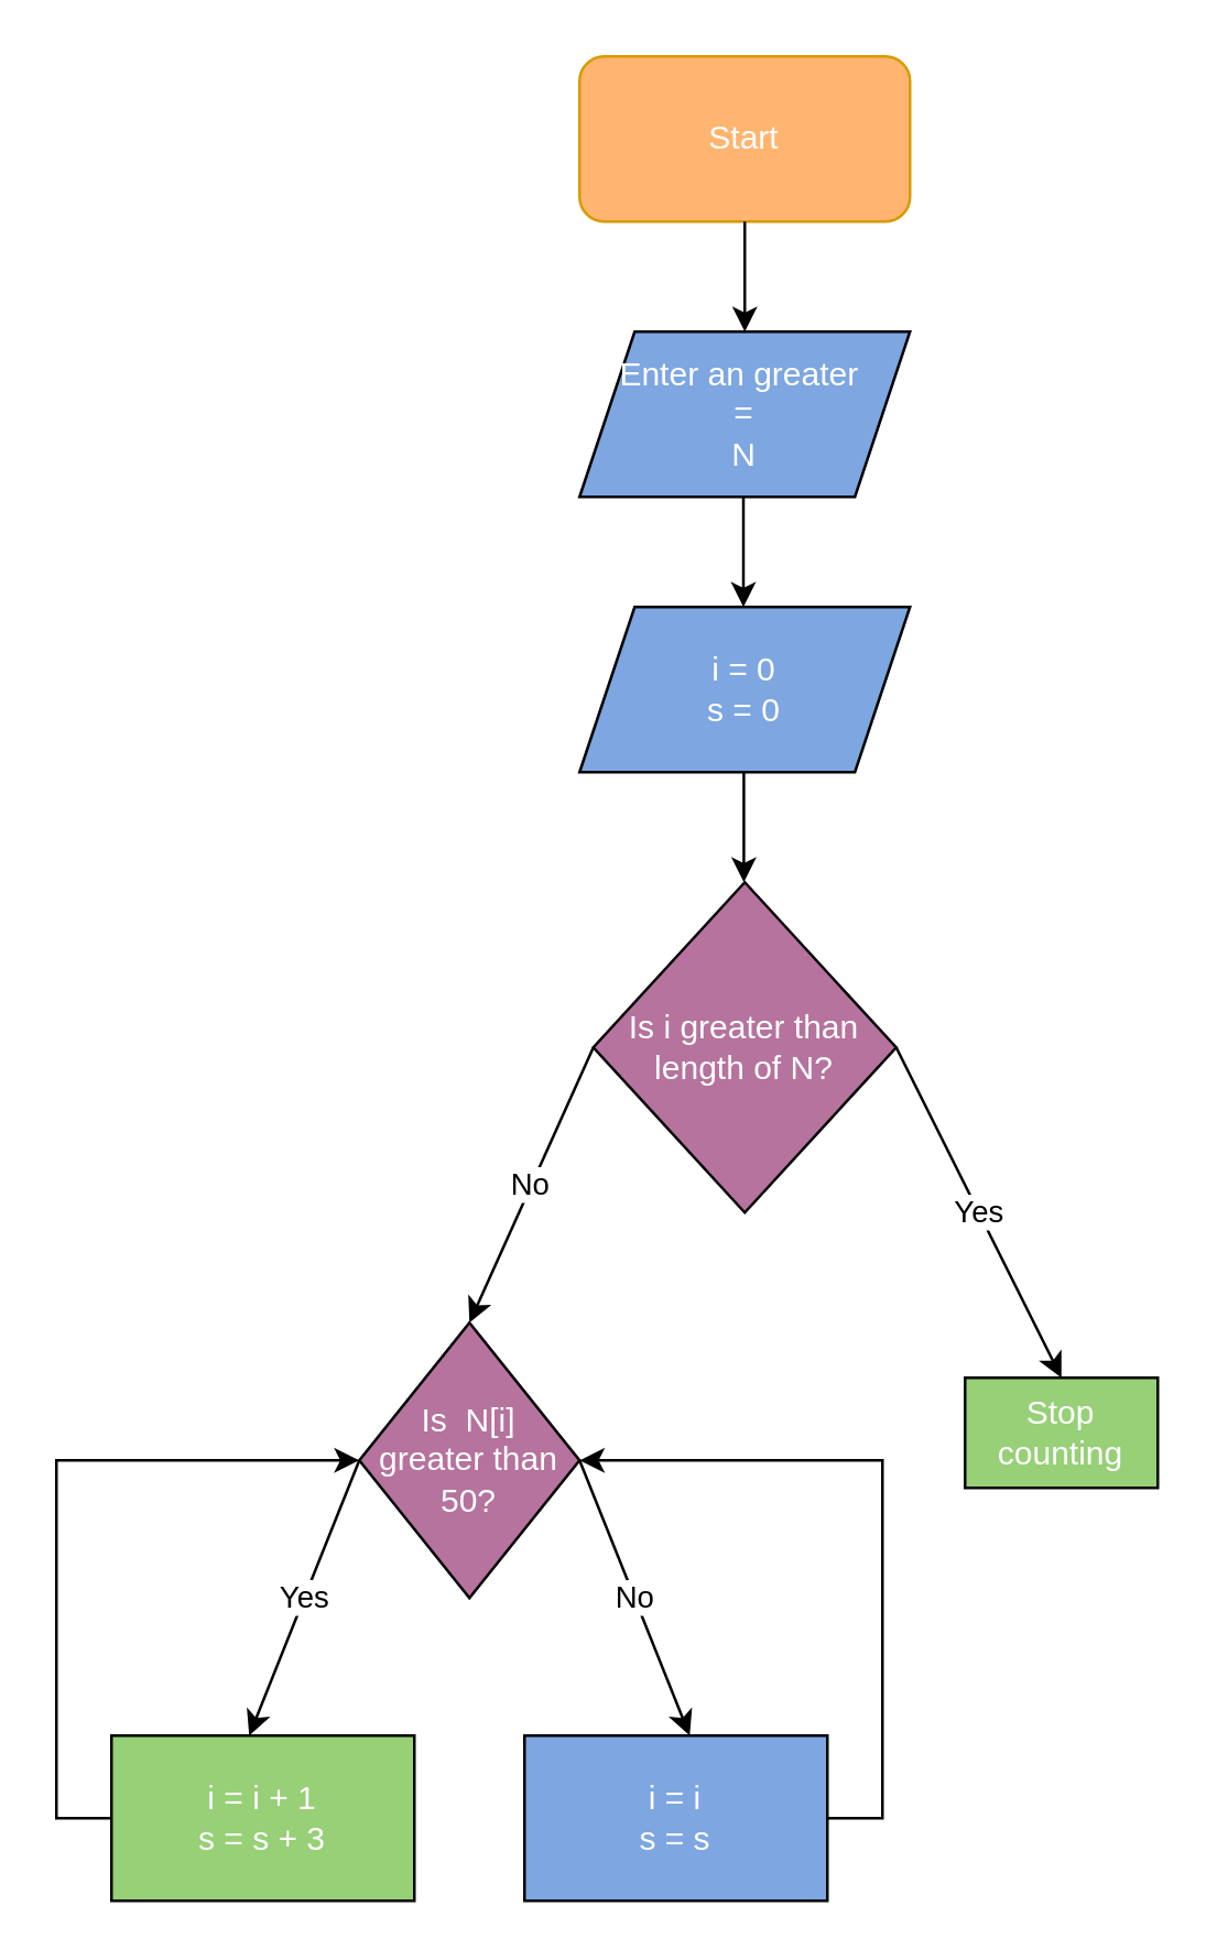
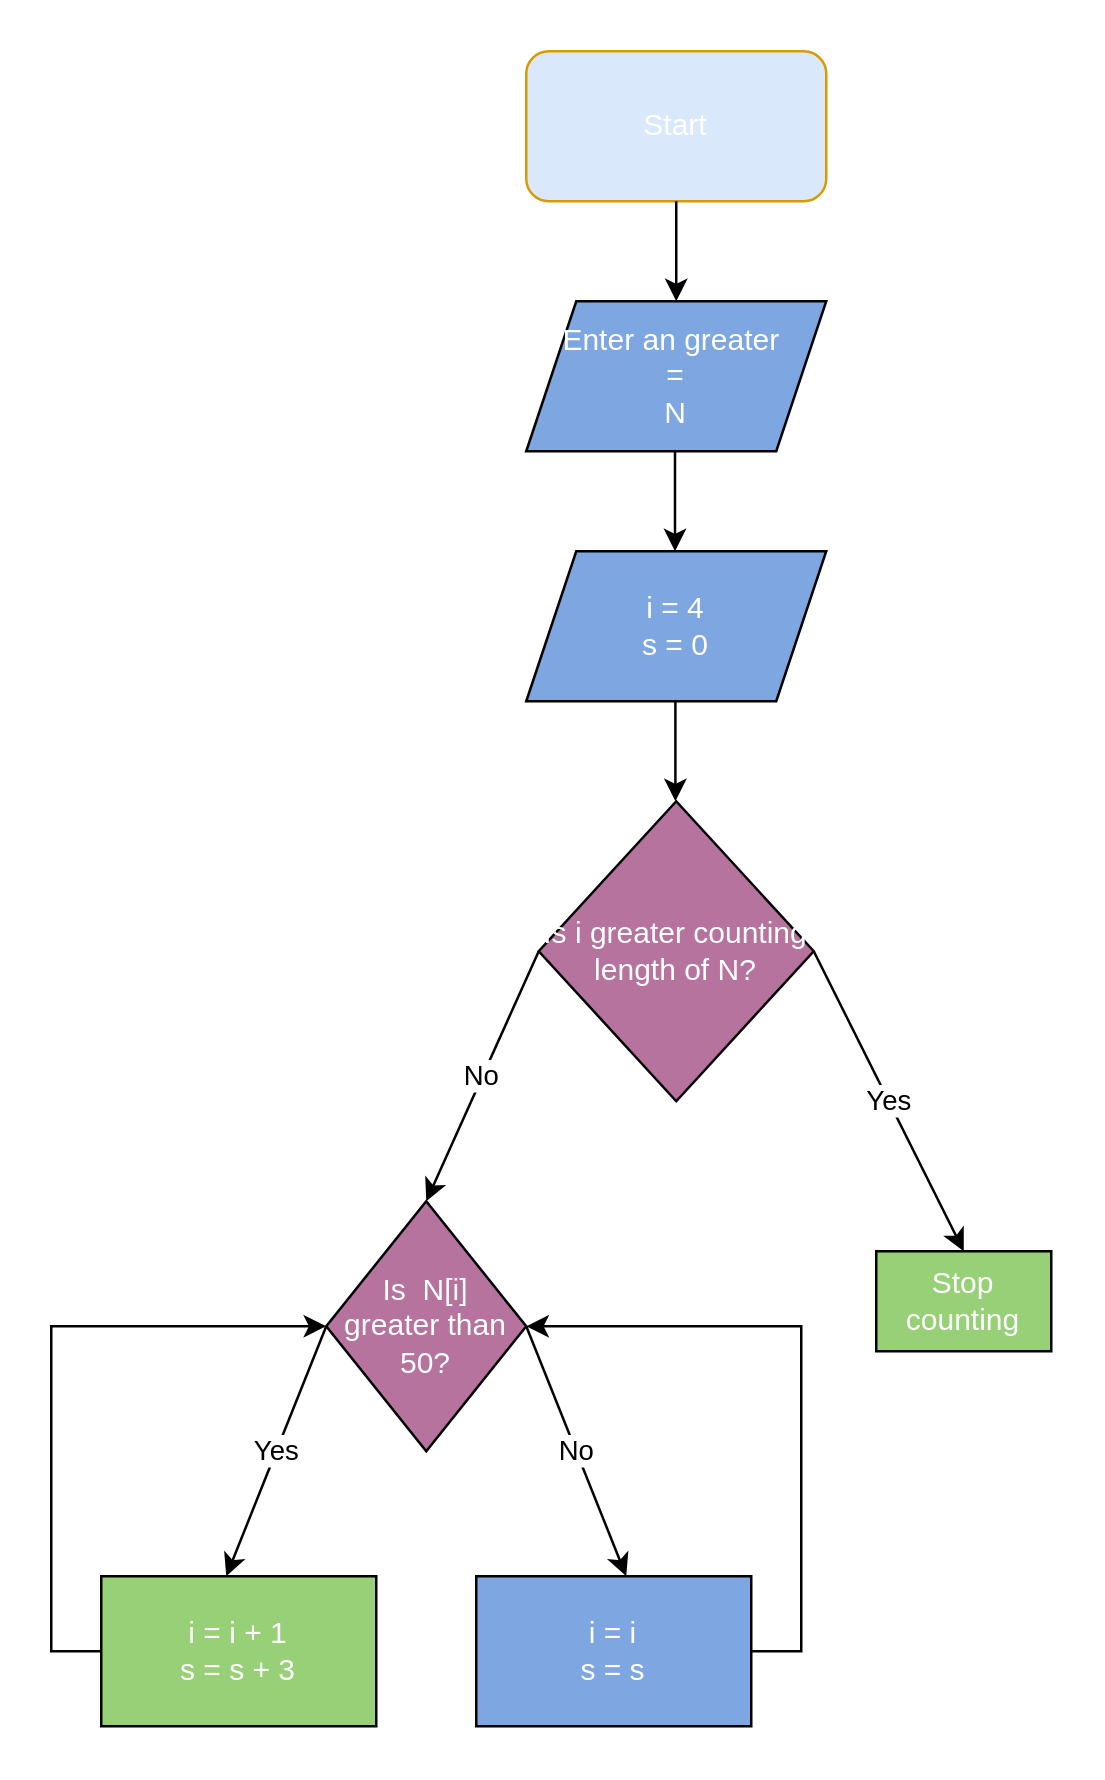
  <mxCell id="0" />
  <mxCell id="1" parent="0" />
- <mxCell id="2" value="&lt;font color=&quot;#ffffff&quot;&gt;Start&lt;/font&gt;" style="rounded=1;whiteSpace=wrap;html=1;fillColor=#FFB570;strokeColor=#d79b00;" vertex="1" parent="1"><mxGeometry x="210" y="20" width="120" height="60" as="geometry" /></mxCell>
+ <mxCell id="2" value="&lt;font color=&quot;#ffffff&quot;&gt;Start&lt;/font&gt;" style="rounded=1;whiteSpace=wrap;html=1;fillColor=#dae8fc;strokeColor=#d79b00;" vertex="1" parent="1"><mxGeometry x="210" y="20" width="120" height="60" as="geometry" /></mxCell>
  <mxCell id="3" value="" style="endArrow=classic;html=1;rounded=0;fontColor=#FFFFFF;exitX=0.5;exitY=1;exitDx=0;exitDy=0;" edge="1" parent="1"><mxGeometry width="50" height="50" relative="1" as="geometry"><mxPoint x="270" y="80" as="sourcePoint" /><mxPoint x="270" y="120" as="targetPoint" /></mxGeometry></mxCell>
  <mxCell id="4" value="Enter an greater&amp;nbsp;&lt;br&gt;=&lt;br&gt;N" style="shape=parallelogram;perimeter=parallelogramPerimeter;whiteSpace=wrap;html=1;fixedSize=1;labelBackgroundColor=none;fontSize=12;fontColor=#FFFFFF;strokeColor=#000000;fillColor=#7EA6E0;" vertex="1" parent="1"><mxGeometry x="210" y="120" width="120" height="60" as="geometry" /></mxCell>
  <mxCell id="5" value="" style="endArrow=classic;html=1;rounded=0;fontColor=#FFFFFF;exitX=0.5;exitY=1;exitDx=0;exitDy=0;" edge="1" parent="1"><mxGeometry width="50" height="50" relative="1" as="geometry"><mxPoint x="269.5" y="180" as="sourcePoint" /><mxPoint x="269.5" y="220" as="targetPoint" /></mxGeometry></mxCell>
  <mxCell id="6" value="&lt;font color=&quot;#ffffff&quot;&gt;Is &amp;nbsp;N[i] &lt;br&gt;greater than 50?&lt;/font&gt;" style="rhombus;whiteSpace=wrap;html=1;fillColor=#B5739D;" vertex="1" parent="1"><mxGeometry x="130" y="480" width="80" height="100" as="geometry" /></mxCell>
- <mxCell id="7" value="i = 0&lt;br&gt;s = 0" style="shape=parallelogram;perimeter=parallelogramPerimeter;whiteSpace=wrap;html=1;fixedSize=1;fontColor=#FFFFFF;fillColor=#7EA6E0;strokeColor=default;" vertex="1" parent="1"><mxGeometry x="210" y="220" width="120" height="60" as="geometry" /></mxCell>
+ <mxCell id="7" value="i = 4&lt;br&gt;s = 0" style="shape=parallelogram;perimeter=parallelogramPerimeter;whiteSpace=wrap;html=1;fixedSize=1;fontColor=#FFFFFF;fillColor=#7EA6E0;strokeColor=default;" vertex="1" parent="1"><mxGeometry x="210" y="220" width="120" height="60" as="geometry" /></mxCell>
  <mxCell id="8" value="" style="endArrow=classic;html=1;rounded=0;fontColor=#FFFFFF;exitX=0.5;exitY=1;exitDx=0;exitDy=0;" edge="1" parent="1"><mxGeometry width="50" height="50" relative="1" as="geometry"><mxPoint x="269.66" y="280" as="sourcePoint" /><mxPoint x="269.66" y="320" as="targetPoint" /></mxGeometry></mxCell>
  <mxCell id="9" value="&lt;font color=&quot;#000000&quot;&gt;Yes&lt;/font&gt;" style="endArrow=classic;html=1;rounded=0;fontColor=#FFFFFF;exitX=0.5;exitY=1;exitDx=0;exitDy=0;" edge="1" parent="1"><mxGeometry width="50" height="50" relative="1" as="geometry"><mxPoint x="130" y="530" as="sourcePoint" /><mxPoint x="90" y="630" as="targetPoint" /></mxGeometry></mxCell>
  <mxCell id="10" value="&lt;font color=&quot;#000000&quot;&gt;No&lt;/font&gt;" style="endArrow=classic;html=1;rounded=0;fontColor=#FFFFFF;exitX=0.5;exitY=1;exitDx=0;exitDy=0;" edge="1" parent="1"><mxGeometry width="50" height="50" relative="1" as="geometry"><mxPoint x="210" y="530" as="sourcePoint" /><mxPoint x="250" y="630" as="targetPoint" /></mxGeometry></mxCell>
  <mxCell id="11" value="" style="endArrow=classic;html=1;rounded=0;fontColor=#000000;exitX=0;exitY=0.5;exitDx=0;exitDy=0;" edge="1" parent="1"><mxGeometry width="50" height="50" relative="1" as="geometry"><mxPoint x="40" y="660" as="sourcePoint" /><mxPoint x="130" y="530" as="targetPoint" /><Array as="points"><mxPoint x="20" y="660" /><mxPoint x="20" y="600" /><mxPoint x="20" y="530" /></Array></mxGeometry></mxCell>
  <mxCell id="12" value="" style="endArrow=classic;html=1;rounded=0;fontColor=#000000;exitX=0;exitY=0.5;exitDx=0;exitDy=0;" edge="1" parent="1"><mxGeometry width="50" height="50" relative="1" as="geometry"><mxPoint x="300" y="660" as="sourcePoint" /><mxPoint x="210" y="530" as="targetPoint" /><Array as="points"><mxPoint x="320" y="660" /><mxPoint x="320" y="600" /><mxPoint x="320" y="530" /></Array></mxGeometry></mxCell>
  <mxCell id="13" value="&lt;font color=&quot;#ffffff&quot;&gt;i = i + 1&lt;br&gt;s = s + 3&lt;/font&gt;" style="rounded=0;whiteSpace=wrap;html=1;fontColor=#000000;fillColor=#97D077;" vertex="1" parent="1"><mxGeometry x="40" y="630" width="110" height="60" as="geometry" /></mxCell>
  <mxCell id="14" value="&lt;font color=&quot;#ffffff&quot;&gt;i = i&lt;br&gt;s = s&lt;/font&gt;" style="rounded=0;whiteSpace=wrap;html=1;fontColor=#000000;fillColor=#7ea6e0;" vertex="1" parent="1"><mxGeometry x="190" y="630" width="110" height="60" as="geometry" /></mxCell>
- <mxCell id="15" value="Is i greater than length of N?" style="rhombus;whiteSpace=wrap;html=1;fontColor=#FFFFFF;strokeColor=default;fillColor=#B5739D;" vertex="1" parent="1"><mxGeometry x="215" y="320" width="110" height="120" as="geometry" /></mxCell>
+ <mxCell id="15" value="Is i greater counting length of N?" style="rhombus;whiteSpace=wrap;html=1;fontColor=#FFFFFF;strokeColor=default;fillColor=#B5739D;" vertex="1" parent="1"><mxGeometry x="215" y="320" width="110" height="120" as="geometry" /></mxCell>
  <mxCell id="16" value="&lt;font color=&quot;#000000&quot;&gt;No&lt;/font&gt;" style="endArrow=classic;html=1;rounded=0;fontColor=#FFFFFF;exitX=0.5;exitY=1;exitDx=0;exitDy=0;entryX=0.5;entryY=0;entryDx=0;entryDy=0;" edge="1" parent="1" target="6"><mxGeometry width="50" height="50" relative="1" as="geometry"><mxPoint x="215" y="380" as="sourcePoint" /><mxPoint x="175" y="480" as="targetPoint" /></mxGeometry></mxCell>
  <mxCell id="17" value="&lt;font color=&quot;#000000&quot;&gt;Yes&lt;/font&gt;" style="endArrow=classic;html=1;rounded=0;fontColor=#FFFFFF;exitX=0.5;exitY=1;exitDx=0;exitDy=0;entryX=0.5;entryY=0;entryDx=0;entryDy=0;" edge="1" parent="1" target="18"><mxGeometry width="50" height="50" relative="1" as="geometry"><mxPoint x="325" y="380" as="sourcePoint" /><mxPoint x="365" y="480" as="targetPoint" /></mxGeometry></mxCell>
  <mxCell id="18" value="&lt;font color=&quot;#ffffff&quot;&gt;&lt;span&gt;Stop counting&lt;/span&gt;&lt;/font&gt;" style="rounded=0;whiteSpace=wrap;html=1;fontColor=#000000;fillColor=#97D077;" vertex="1" parent="1"><mxGeometry x="350" y="500" width="70" height="40" as="geometry" /></mxCell>
